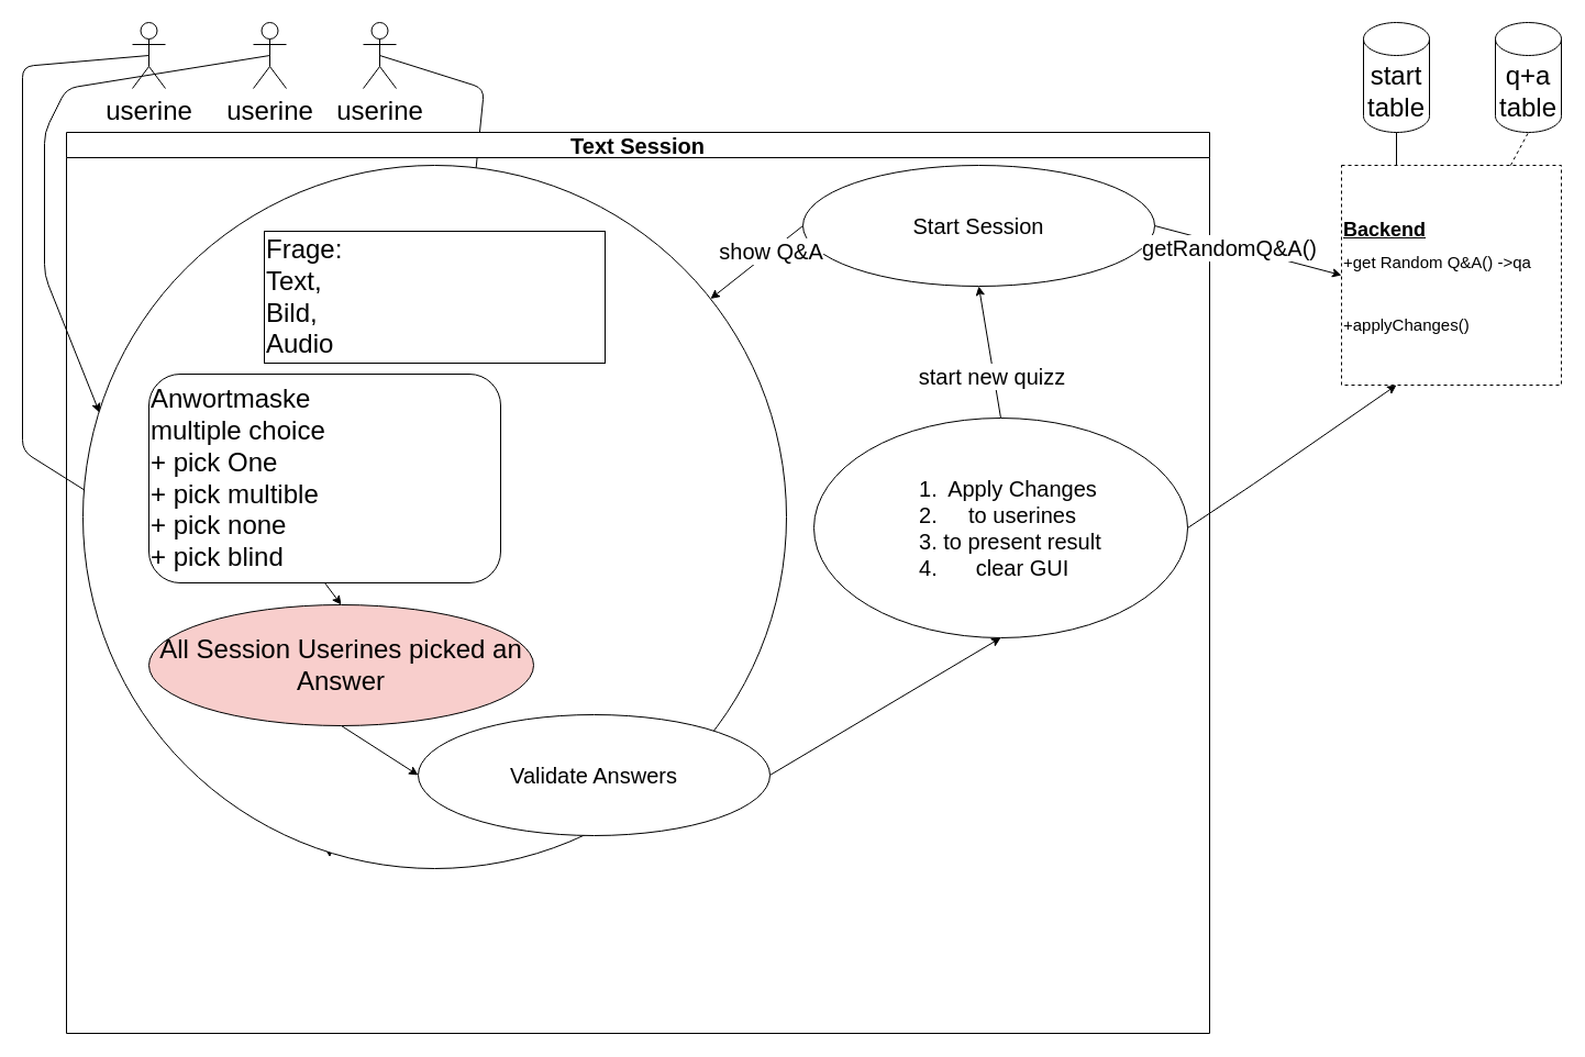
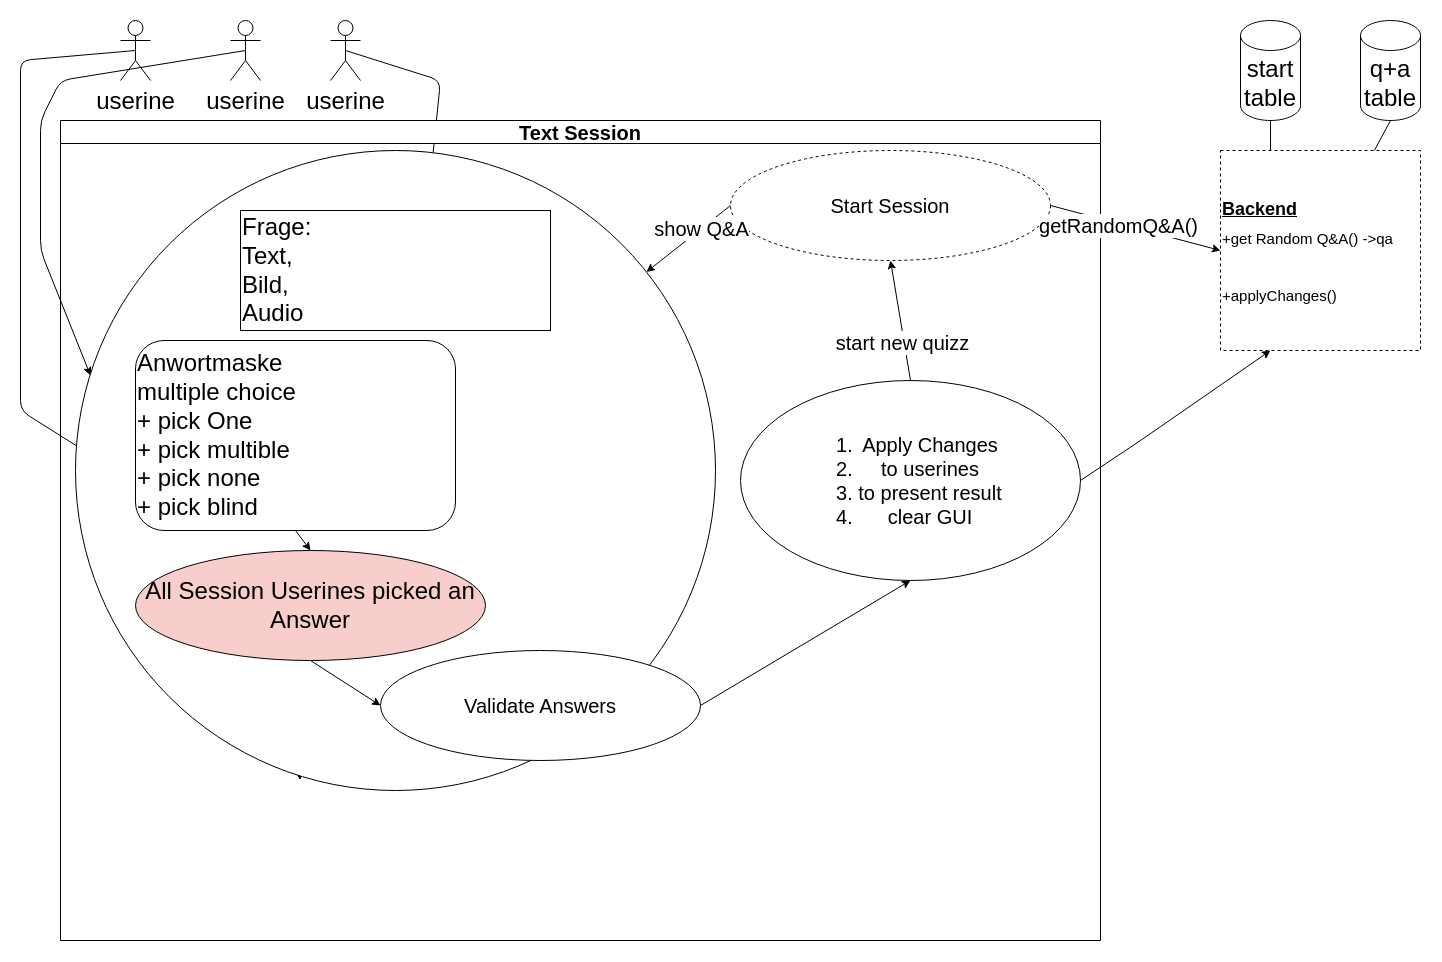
  <mxCell id="0" />
  <mxCell id="1" parent="0" />
  <mxCell id="2" style="edgeStyle=none;html=1;exitX=0.5;exitY=0.5;exitDx=0;exitDy=0;exitPerimeter=0;fontSize=20;entryX=0;entryY=0.75;entryDx=0;entryDy=0;" edge="1" parent="1" source="3" target="20"><mxGeometry relative="1" as="geometry"><mxPoint x="30" y="60" as="targetPoint" /><Array as="points"><mxPoint x="20" y="60" /><mxPoint x="20" y="410" /></Array></mxGeometry></mxCell>
  <mxCell id="3" value="userine" style="shape=umlActor;verticalLabelPosition=bottom;verticalAlign=top;html=1;outlineConnect=0;fontSize=24;" vertex="1" parent="1"><mxGeometry x="120" y="20" width="30" height="60" as="geometry" /></mxCell>
  <mxCell id="4" style="edgeStyle=none;html=1;exitX=0.5;exitY=0.5;exitDx=0;exitDy=0;exitPerimeter=0;fontSize=24;entryX=0;entryY=0.5;entryDx=0;entryDy=0;" edge="1" parent="1" source="5"><mxGeometry relative="1" as="geometry"><mxPoint x="90" y="375" as="targetPoint" /><Array as="points"><mxPoint x="60" y="80" /><mxPoint x="40" y="120" /><mxPoint x="40" y="250" /></Array></mxGeometry></mxCell>
  <mxCell id="5" value="userine" style="shape=umlActor;verticalLabelPosition=bottom;verticalAlign=top;html=1;outlineConnect=0;fontSize=24;" vertex="1" parent="1"><mxGeometry x="230" y="20" width="30" height="60" as="geometry" /></mxCell>
  <mxCell id="6" style="edgeStyle=none;html=1;exitX=0.5;exitY=0.5;exitDx=0;exitDy=0;exitPerimeter=0;entryX=1;entryY=0.5;entryDx=0;entryDy=0;fontSize=24;" edge="1" parent="1" source="7"><mxGeometry relative="1" as="geometry"><mxPoint x="410" y="375" as="targetPoint" /><Array as="points"><mxPoint x="440" y="80" /></Array></mxGeometry></mxCell>
  <mxCell id="7" value="userine" style="shape=umlActor;verticalLabelPosition=bottom;verticalAlign=top;html=1;outlineConnect=0;fontSize=24;" vertex="1" parent="1"><mxGeometry x="330" y="20" width="30" height="60" as="geometry" /></mxCell>
  <mxCell id="8" value="" style="endArrow=classic;html=1;fontSize=24;exitX=0.5;exitY=1;exitDx=0;exitDy=0;entryX=0.5;entryY=0;entryDx=0;entryDy=0;" edge="1" parent="1"><mxGeometry width="50" height="50" relative="1" as="geometry"><mxPoint x="250" y="470" as="sourcePoint" /><mxPoint x="295" y="570" as="targetPoint" /></mxGeometry></mxCell>
  <mxCell id="9" value="q+a table" style="shape=cylinder3;whiteSpace=wrap;html=1;boundedLbl=1;backgroundOutline=1;size=15;fontSize=24;" vertex="1" parent="1"><mxGeometry x="1360" y="20" width="60" height="100" as="geometry" /></mxCell>
  <mxCell id="10" value="&lt;font style=&quot;&quot;&gt;&lt;font style=&quot;font-size: 18px;&quot;&gt;&lt;b&gt;&lt;u&gt;Backend&lt;/u&gt;&lt;/b&gt;&lt;/font&gt;&lt;br style=&quot;&quot;&gt;&lt;span style=&quot;font-size: 15px;&quot;&gt;+get Random Q&amp;amp;A() -&amp;gt;qa&lt;/span&gt;&lt;br&gt;&lt;br&gt;&lt;span style=&quot;font-size: 15px;&quot;&gt;+applyChanges()&lt;/span&gt;&lt;br&gt;&lt;/font&gt;" style="whiteSpace=wrap;html=1;aspect=fixed;fontSize=24;align=left;dashed=1;" vertex="1" parent="1"><mxGeometry x="1220" y="150" width="200" height="200" as="geometry" /></mxCell>
  <mxCell id="11" value="Text Session" style="swimlane;whiteSpace=wrap;html=1;fontSize=20;" vertex="1" parent="1"><mxGeometry x="60" y="120" width="1040" height="820" as="geometry" /></mxCell>
- <mxCell id="12" value="Start Session" style="ellipse;whiteSpace=wrap;html=1;fontSize=20;" vertex="1" parent="11"><mxGeometry x="670" y="30" width="320" height="110" as="geometry" /></mxCell>
+ <mxCell id="12" value="Start Session" style="ellipse;whiteSpace=wrap;html=1;fontSize=20;dashed=1;" vertex="1" parent="11"><mxGeometry x="670" y="30" width="320" height="110" as="geometry" /></mxCell>
  <mxCell id="13" style="edgeStyle=none;html=1;exitX=0.5;exitY=0;exitDx=0;exitDy=0;entryX=0.5;entryY=1;entryDx=0;entryDy=0;fontSize=20;" edge="1" parent="11" source="15" target="12"><mxGeometry relative="1" as="geometry" /></mxCell>
  <mxCell id="14" value="start new quizz" style="edgeLabel;html=1;align=center;verticalAlign=middle;resizable=0;points=[];fontSize=20;" vertex="1" connectable="0" parent="13"><mxGeometry x="-0.351" y="2" relative="1" as="geometry"><mxPoint as="offset" /></mxGeometry></mxCell>
  <mxCell id="15" value="&lt;ol&gt;&lt;li&gt;Apply Changes&lt;/li&gt;&lt;li&gt;to userines&lt;/li&gt;&lt;li&gt;to present result&lt;/li&gt;&lt;li&gt;clear GUI&lt;/li&gt;&lt;/ol&gt;" style="ellipse;whiteSpace=wrap;html=1;fontSize=20;align=center;" vertex="1" parent="11"><mxGeometry x="680" y="260" width="340" height="200" as="geometry" /></mxCell>
  <mxCell id="16" style="edgeStyle=none;html=1;exitX=0.5;exitY=1;exitDx=0;exitDy=0;entryX=0.53;entryY=-0.003;entryDx=0;entryDy=0;entryPerimeter=0;fontSize=20;" edge="1" parent="11"><mxGeometry relative="1" as="geometry"><mxPoint x="235" y="600" as="sourcePoint" /><mxPoint x="239.6" y="659.67" as="targetPoint" /></mxGeometry></mxCell>
  <mxCell id="17" value="" style="ellipse;whiteSpace=wrap;html=1;aspect=fixed;fontSize=20;" vertex="1" parent="11"><mxGeometry x="15" y="30" width="640" height="640" as="geometry" /></mxCell>
  <mxCell id="18" value="&lt;font style=&quot;font-size: 24px;&quot;&gt;Frage:&lt;br&gt;Text, &lt;br&gt;Bild, &lt;br&gt;&lt;/font&gt;&lt;div style=&quot;font-size: 24px;&quot;&gt;&lt;span style=&quot;background-color: initial;&quot;&gt;&lt;font style=&quot;font-size: 24px;&quot;&gt;Audio&amp;nbsp;&lt;/font&gt;&lt;/span&gt;&lt;/div&gt;" style="rounded=0;whiteSpace=wrap;html=1;align=left;" vertex="1" parent="11"><mxGeometry x="180" y="90" width="310" height="120" as="geometry" /></mxCell>
  <mxCell id="19" style="edgeStyle=none;html=1;exitX=0.5;exitY=1;exitDx=0;exitDy=0;entryX=0.5;entryY=0;entryDx=0;entryDy=0;fontSize=20;" edge="1" parent="11" source="20" target="24"><mxGeometry relative="1" as="geometry" /></mxCell>
  <mxCell id="20" value="&lt;font style=&quot;font-size: 24px;&quot;&gt;Anwortmaske&lt;br&gt;multiple choice&lt;br&gt;+ pick One&lt;br&gt;+ pick multible&lt;br&gt;+ pick none&lt;br&gt;+ pick blind&lt;/font&gt;" style="rounded=1;whiteSpace=wrap;html=1;align=left;" vertex="1" parent="11"><mxGeometry x="75" y="220" width="320" height="190" as="geometry" /></mxCell>
  <mxCell id="21" style="edgeStyle=none;html=1;exitX=1;exitY=0.5;exitDx=0;exitDy=0;entryX=0.5;entryY=1;entryDx=0;entryDy=0;fontSize=20;" edge="1" parent="11" source="22" target="15"><mxGeometry relative="1" as="geometry" /></mxCell>
  <mxCell id="22" value="Validate Answers" style="ellipse;whiteSpace=wrap;html=1;fontSize=20;" vertex="1" parent="11"><mxGeometry x="320" y="530" width="320" height="110" as="geometry" /></mxCell>
  <mxCell id="23" style="edgeStyle=none;html=1;exitX=0.5;exitY=1;exitDx=0;exitDy=0;entryX=0;entryY=0.5;entryDx=0;entryDy=0;fontSize=20;" edge="1" parent="11" source="24" target="22"><mxGeometry relative="1" as="geometry" /></mxCell>
  <mxCell id="24" value="All Session Userines picked an Answer" style="ellipse;whiteSpace=wrap;html=1;fontSize=24;fillColor=#f8cecc;" vertex="1" parent="11"><mxGeometry x="75" y="430" width="350" height="110" as="geometry" /></mxCell>
  <mxCell id="25" style="edgeStyle=none;html=1;exitX=0;exitY=0.5;exitDx=0;exitDy=0;fontSize=20;" edge="1" parent="11" source="12" target="17"><mxGeometry relative="1" as="geometry"><mxPoint x="380" y="180" as="targetPoint" /></mxGeometry></mxCell>
  <mxCell id="26" value="show Q&amp;amp;A" style="edgeLabel;html=1;align=center;verticalAlign=middle;resizable=0;points=[];fontSize=20;" vertex="1" connectable="0" parent="25"><mxGeometry x="-0.312" y="-1" relative="1" as="geometry"><mxPoint as="offset" /></mxGeometry></mxCell>
  <mxCell id="27" style="edgeStyle=none;html=1;exitX=1;exitY=0.5;exitDx=0;exitDy=0;entryX=0;entryY=0.5;entryDx=0;entryDy=0;fontSize=20;" edge="1" parent="1" source="12" target="10"><mxGeometry relative="1" as="geometry" /></mxCell>
  <mxCell id="28" value="getRandomQ&amp;amp;A()" style="edgeLabel;html=1;align=center;verticalAlign=middle;resizable=0;points=[];fontSize=20;" vertex="1" connectable="0" parent="27"><mxGeometry x="-0.208" y="-2" relative="1" as="geometry"><mxPoint as="offset" /></mxGeometry></mxCell>
  <mxCell id="29" style="edgeStyle=none;html=1;exitX=1;exitY=0.5;exitDx=0;exitDy=0;entryX=0.25;entryY=1;entryDx=0;entryDy=0;fontSize=20;" edge="1" parent="1" source="15" target="10"><mxGeometry relative="1" as="geometry"><Array as="points"><mxPoint x="1140" y="440" /></Array></mxGeometry></mxCell>
  <mxCell id="30" value="start table" style="shape=cylinder3;whiteSpace=wrap;html=1;boundedLbl=1;backgroundOutline=1;size=15;fontSize=24;" vertex="1" parent="1"><mxGeometry x="1240" y="20" width="60" height="100" as="geometry" /></mxCell>
  <mxCell id="31" value="" style="endArrow=none;html=1;fontSize=20;entryX=0.5;entryY=1;entryDx=0;entryDy=0;entryPerimeter=0;exitX=0.25;exitY=0;exitDx=0;exitDy=0;" edge="1" parent="1" source="10" target="30"><mxGeometry width="50" height="50" relative="1" as="geometry"><mxPoint x="1210" y="520" as="sourcePoint" /><mxPoint x="1260" y="470" as="targetPoint" /></mxGeometry></mxCell>
- <mxCell id="32" value="" style="endArrow=none;html=1;fontSize=20;entryX=0.5;entryY=1;entryDx=0;entryDy=0;entryPerimeter=0;dashed=1;" edge="1" parent="1" source="10" target="9"><mxGeometry width="50" height="50" relative="1" as="geometry"><mxPoint x="1320" y="560" as="sourcePoint" /><mxPoint x="1370" y="510" as="targetPoint" /></mxGeometry></mxCell>
+ <mxCell id="32" value="" style="endArrow=none;html=1;fontSize=20;entryX=0.5;entryY=1;entryDx=0;entryDy=0;entryPerimeter=0;" edge="1" parent="1" source="10" target="9"><mxGeometry width="50" height="50" relative="1" as="geometry"><mxPoint x="1320" y="560" as="sourcePoint" /><mxPoint x="1370" y="510" as="targetPoint" /></mxGeometry></mxCell>
